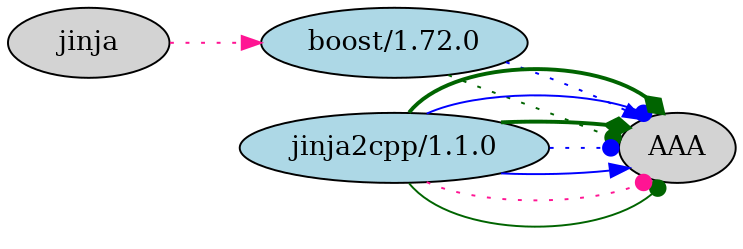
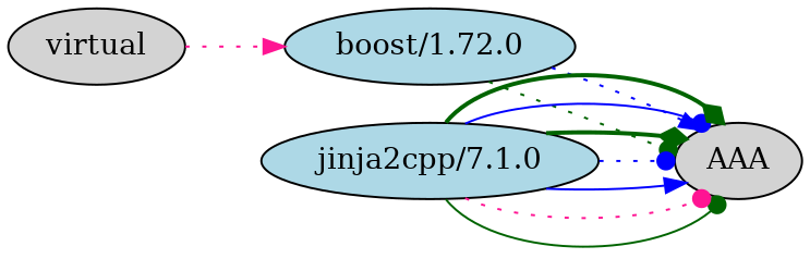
  digraph {
    rankdir=LR
    node [fillcolor=lightgrey style=filled]
    edge [arrowhead=dot color=darkgreen style=dotted]
    AAA
    "boost/1.72.0" [fillcolor=lightblue]
-   "jinja2cpp/1.1.0" [fillcolor=lightblue]
-   virtual [label=jinja]
+   "jinja2cpp/1.1.0" [fillcolor=lightblue label="jinja2cpp/7.1.0"]
+   virtual
    "boost/1.72.0" -> AAA
    "boost/1.72.0" -> AAA [arrowhead=normal color=blue]
    "jinja2cpp/1.1.0" -> AAA [style=solid]
    "jinja2cpp/1.1.0" -> AAA [color=deeppink]
    "jinja2cpp/1.1.0" -> AAA [arrowhead=normal color=blue style=solid]
    "jinja2cpp/1.1.0" -> AAA [color=blue]
    "jinja2cpp/1.1.0" -> AAA [arrowhead=diamond style=bold]
    "jinja2cpp/1.1.0" -> AAA [color=blue style=solid]
    "jinja2cpp/1.1.0" -> AAA [arrowhead=diamond style=bold]
    virtual -> "boost/1.72.0" [arrowhead=normal color=deeppink]
  }
